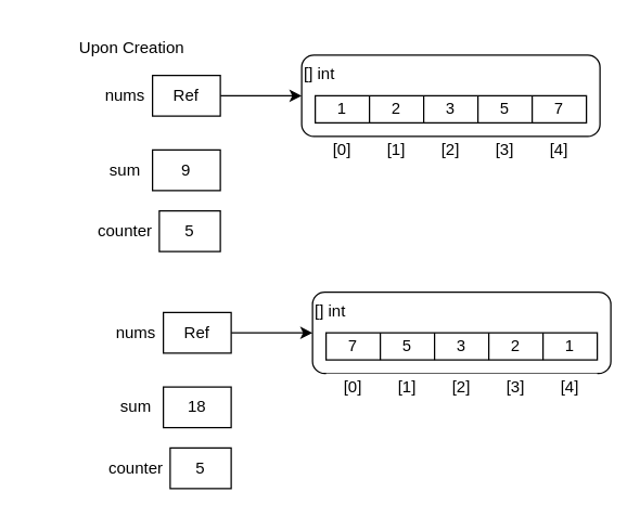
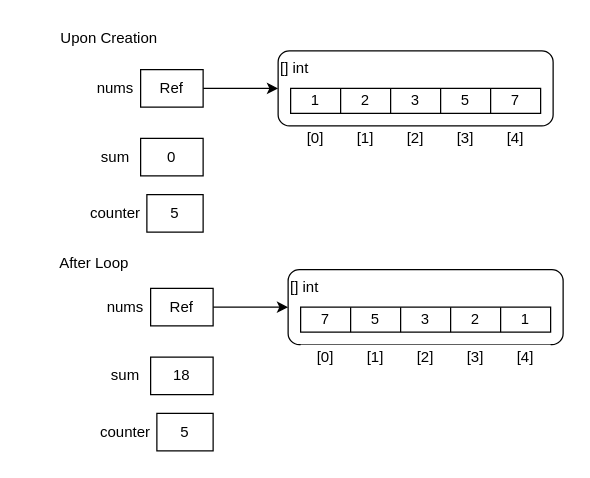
  <mxCell id="0" />
  <mxCell id="1" parent="0" />
  <mxCell id="2" value="[] int" style="rounded=1;whiteSpace=wrap;html=1;align=left;verticalAlign=top;" parent="1" vertex="1"><mxGeometry x="230" y="215" width="220" height="60" as="geometry" /></mxCell>
  <mxCell id="3" value="nums" style="text;html=1;strokeColor=none;fillColor=none;align=center;verticalAlign=middle;whiteSpace=wrap;rounded=0;" parent="1" vertex="1"><mxGeometry x="72" y="60" width="40" height="20" as="geometry" /></mxCell>
  <mxCell id="4" value="" style="edgeStyle=orthogonalEdgeStyle;rounded=0;orthogonalLoop=1;jettySize=auto;html=1;" parent="1" source="5" edge="1"><mxGeometry relative="1" as="geometry"><mxPoint x="222" y="70" as="targetPoint" /></mxGeometry></mxCell>
  <mxCell id="5" value="Ref" style="rounded=0;whiteSpace=wrap;html=1;" parent="1" vertex="1"><mxGeometry x="112" y="55" width="50" height="30" as="geometry" /></mxCell>
  <mxCell id="6" value="" style="group" parent="1" vertex="1" connectable="0"><mxGeometry x="222" y="40" width="220" height="80" as="geometry" /></mxCell>
  <mxCell id="7" value="" style="shape=table;html=1;whiteSpace=wrap;startSize=0;container=1;collapsible=0;childLayout=tableLayout;strokeWidth=1;strokeColor=none;" parent="6" vertex="1"><mxGeometry x="10" y="60" width="200" height="20" as="geometry" /></mxCell>
  <mxCell id="8" value="" style="shape=partialRectangle;html=1;whiteSpace=wrap;collapsible=0;dropTarget=0;pointerEvents=0;fillColor=none;top=0;left=0;bottom=0;right=0;points=[[0,0.5],[1,0.5]];portConstraint=eastwest;" parent="7" vertex="1"><mxGeometry width="200" height="20" as="geometry" /></mxCell>
  <mxCell id="9" value="[0]" style="shape=partialRectangle;html=1;whiteSpace=wrap;connectable=0;overflow=hidden;fillColor=none;top=0;left=0;bottom=0;right=0;" parent="8" vertex="1"><mxGeometry width="40" height="20" as="geometry" /></mxCell>
  <mxCell id="10" value="[1]" style="shape=partialRectangle;html=1;whiteSpace=wrap;connectable=0;overflow=hidden;fillColor=none;top=0;left=0;bottom=0;right=0;" parent="8" vertex="1"><mxGeometry x="40" width="40" height="20" as="geometry" /></mxCell>
  <mxCell id="11" value="[2]" style="shape=partialRectangle;html=1;whiteSpace=wrap;connectable=0;overflow=hidden;fillColor=none;top=0;left=0;bottom=0;right=0;" parent="8" vertex="1"><mxGeometry x="80" width="40" height="20" as="geometry" /></mxCell>
  <mxCell id="12" value="[3]" style="shape=partialRectangle;html=1;whiteSpace=wrap;connectable=0;overflow=hidden;fillColor=none;top=0;left=0;bottom=0;right=0;" parent="8" vertex="1"><mxGeometry x="120" width="40" height="20" as="geometry" /></mxCell>
  <mxCell id="13" value="[4]" style="shape=partialRectangle;html=1;whiteSpace=wrap;connectable=0;overflow=hidden;fillColor=none;top=0;left=0;bottom=0;right=0;" parent="8" vertex="1"><mxGeometry x="160" width="40" height="20" as="geometry" /></mxCell>
  <mxCell id="14" value="[] int" style="rounded=1;whiteSpace=wrap;html=1;align=left;verticalAlign=top;" parent="1" vertex="1"><mxGeometry x="222" y="40" width="220" height="60" as="geometry" /></mxCell>
  <mxCell id="15" value="" style="shape=table;html=1;whiteSpace=wrap;startSize=0;container=1;collapsible=0;childLayout=tableLayout;" parent="1" vertex="1"><mxGeometry x="232" y="70" width="200" height="20" as="geometry" /></mxCell>
  <mxCell id="16" value="" style="shape=partialRectangle;html=1;whiteSpace=wrap;collapsible=0;dropTarget=0;pointerEvents=0;fillColor=none;top=0;left=0;bottom=0;right=0;points=[[0,0.5],[1,0.5]];portConstraint=eastwest;" parent="15" vertex="1"><mxGeometry width="200" height="20" as="geometry" /></mxCell>
  <mxCell id="17" value="1" style="shape=partialRectangle;html=1;whiteSpace=wrap;connectable=0;overflow=hidden;fillColor=none;top=0;left=0;bottom=0;right=0;" parent="16" vertex="1"><mxGeometry width="40" height="20" as="geometry" /></mxCell>
  <mxCell id="18" value="2" style="shape=partialRectangle;html=1;whiteSpace=wrap;connectable=0;overflow=hidden;fillColor=none;top=0;left=0;bottom=0;right=0;" parent="16" vertex="1"><mxGeometry x="40" width="40" height="20" as="geometry" /></mxCell>
  <mxCell id="19" value="3" style="shape=partialRectangle;html=1;whiteSpace=wrap;connectable=0;overflow=hidden;fillColor=none;top=0;left=0;bottom=0;right=0;" parent="16" vertex="1"><mxGeometry x="80" width="40" height="20" as="geometry" /></mxCell>
  <mxCell id="20" value="5" style="shape=partialRectangle;html=1;whiteSpace=wrap;connectable=0;overflow=hidden;fillColor=none;top=0;left=0;bottom=0;right=0;" parent="16" vertex="1"><mxGeometry x="120" width="40" height="20" as="geometry" /></mxCell>
  <mxCell id="21" value="7" style="shape=partialRectangle;html=1;whiteSpace=wrap;connectable=0;overflow=hidden;fillColor=none;top=0;left=0;bottom=0;right=0;" parent="16" vertex="1"><mxGeometry x="160" width="40" height="20" as="geometry" /></mxCell>
- <mxCell id="22" value="9" style="rounded=0;whiteSpace=wrap;html=1;" parent="1" vertex="1"><mxGeometry x="112" y="110" width="50" height="30" as="geometry" /></mxCell>
+ <mxCell id="22" value="0" style="rounded=0;whiteSpace=wrap;html=1;" parent="1" vertex="1"><mxGeometry x="112" y="110" width="50" height="30" as="geometry" /></mxCell>
  <mxCell id="23" value="sum" style="text;html=1;strokeColor=none;fillColor=none;align=center;verticalAlign=middle;whiteSpace=wrap;rounded=0;" parent="1" vertex="1"><mxGeometry x="72" y="115" width="40" height="20" as="geometry" /></mxCell>
  <mxCell id="24" value="counter" style="text;html=1;strokeColor=none;fillColor=none;align=center;verticalAlign=middle;whiteSpace=wrap;rounded=0;" parent="1" vertex="1"><mxGeometry x="72" y="160" width="40" height="20" as="geometry" /></mxCell>
  <mxCell id="25" value="5" style="rounded=0;whiteSpace=wrap;html=1;" parent="1" vertex="1"><mxGeometry x="117" y="155" width="45" height="30" as="geometry" /></mxCell>
- <mxCell id="26" value="Upon Creation" style="text;html=1;strokeColor=none;fillColor=none;align=center;verticalAlign=middle;whiteSpace=wrap;rounded=0;" parent="1" vertex="1"><mxGeometry x="42" y="25" width="110" height="20" as="geometry" /></mxCell>
+ <mxCell id="26" value="Upon Creation" style="text;html=1;strokeColor=none;fillColor=none;align=center;verticalAlign=middle;whiteSpace=wrap;rounded=0;" parent="1" vertex="1"><mxGeometry x="32" y="20" width="110" height="20" as="geometry" /></mxCell>
+ <mxCell id="27" value="After Loop" style="text;html=1;strokeColor=none;fillColor=none;align=center;verticalAlign=middle;whiteSpace=wrap;rounded=0;" parent="1" vertex="1"><mxGeometry x="20" y="200" width="110" height="20" as="geometry" /></mxCell>
  <mxCell id="28" value="nums" style="text;html=1;strokeColor=none;fillColor=none;align=center;verticalAlign=middle;whiteSpace=wrap;rounded=0;" parent="1" vertex="1"><mxGeometry x="80" y="235" width="40" height="20" as="geometry" /></mxCell>
  <mxCell id="29" value="" style="edgeStyle=orthogonalEdgeStyle;rounded=0;orthogonalLoop=1;jettySize=auto;html=1;" parent="1" source="30" edge="1"><mxGeometry relative="1" as="geometry"><mxPoint x="230" y="245" as="targetPoint" /></mxGeometry></mxCell>
  <mxCell id="30" value="Ref" style="rounded=0;whiteSpace=wrap;html=1;" parent="1" vertex="1"><mxGeometry x="120" y="230" width="50" height="30" as="geometry" /></mxCell>
  <mxCell id="31" value="" style="shape=table;html=1;whiteSpace=wrap;startSize=0;container=1;collapsible=0;childLayout=tableLayout;strokeWidth=1;strokeColor=none;" parent="1" vertex="1"><mxGeometry x="240" y="275" width="200" height="20" as="geometry" /></mxCell>
  <mxCell id="32" value="" style="shape=partialRectangle;html=1;whiteSpace=wrap;collapsible=0;dropTarget=0;pointerEvents=0;fillColor=none;top=0;left=0;bottom=0;right=0;points=[[0,0.5],[1,0.5]];portConstraint=eastwest;" parent="31" vertex="1"><mxGeometry width="200" height="20" as="geometry" /></mxCell>
  <mxCell id="33" value="[0]" style="shape=partialRectangle;html=1;whiteSpace=wrap;connectable=0;overflow=hidden;fillColor=none;top=0;left=0;bottom=0;right=0;" parent="32" vertex="1"><mxGeometry width="40" height="20" as="geometry" /></mxCell>
  <mxCell id="34" value="[1]" style="shape=partialRectangle;html=1;whiteSpace=wrap;connectable=0;overflow=hidden;fillColor=none;top=0;left=0;bottom=0;right=0;" parent="32" vertex="1"><mxGeometry x="40" width="40" height="20" as="geometry" /></mxCell>
  <mxCell id="35" value="[2]" style="shape=partialRectangle;html=1;whiteSpace=wrap;connectable=0;overflow=hidden;fillColor=none;top=0;left=0;bottom=0;right=0;" parent="32" vertex="1"><mxGeometry x="80" width="40" height="20" as="geometry" /></mxCell>
  <mxCell id="36" value="[3]" style="shape=partialRectangle;html=1;whiteSpace=wrap;connectable=0;overflow=hidden;fillColor=none;top=0;left=0;bottom=0;right=0;" parent="32" vertex="1"><mxGeometry x="120" width="40" height="20" as="geometry" /></mxCell>
  <mxCell id="37" value="[4]" style="shape=partialRectangle;html=1;whiteSpace=wrap;connectable=0;overflow=hidden;fillColor=none;top=0;left=0;bottom=0;right=0;" parent="32" vertex="1"><mxGeometry x="160" width="40" height="20" as="geometry" /></mxCell>
  <mxCell id="38" value="" style="shape=table;html=1;whiteSpace=wrap;startSize=0;container=1;collapsible=0;childLayout=tableLayout;" parent="1" vertex="1"><mxGeometry x="240" y="245" width="200" height="20" as="geometry" /></mxCell>
  <mxCell id="39" value="" style="shape=partialRectangle;html=1;whiteSpace=wrap;collapsible=0;dropTarget=0;pointerEvents=0;fillColor=none;top=0;left=0;bottom=0;right=0;points=[[0,0.5],[1,0.5]];portConstraint=eastwest;" parent="38" vertex="1"><mxGeometry width="200" height="20" as="geometry" /></mxCell>
  <mxCell id="40" value="7" style="shape=partialRectangle;html=1;whiteSpace=wrap;connectable=0;overflow=hidden;fillColor=none;top=0;left=0;bottom=0;right=0;" parent="39" vertex="1"><mxGeometry width="40" height="20" as="geometry" /></mxCell>
  <mxCell id="41" value="5" style="shape=partialRectangle;html=1;whiteSpace=wrap;connectable=0;overflow=hidden;fillColor=none;top=0;left=0;bottom=0;right=0;" parent="39" vertex="1"><mxGeometry x="40" width="40" height="20" as="geometry" /></mxCell>
  <mxCell id="42" value="3" style="shape=partialRectangle;html=1;whiteSpace=wrap;connectable=0;overflow=hidden;fillColor=none;top=0;left=0;bottom=0;right=0;" parent="39" vertex="1"><mxGeometry x="80" width="40" height="20" as="geometry" /></mxCell>
  <mxCell id="43" value="2" style="shape=partialRectangle;html=1;whiteSpace=wrap;connectable=0;overflow=hidden;fillColor=none;top=0;left=0;bottom=0;right=0;" parent="39" vertex="1"><mxGeometry x="120" width="40" height="20" as="geometry" /></mxCell>
  <mxCell id="44" value="1" style="shape=partialRectangle;html=1;whiteSpace=wrap;connectable=0;overflow=hidden;fillColor=none;top=0;left=0;bottom=0;right=0;" parent="39" vertex="1"><mxGeometry x="160" width="40" height="20" as="geometry" /></mxCell>
  <mxCell id="45" value="18" style="rounded=0;whiteSpace=wrap;html=1;" parent="1" vertex="1"><mxGeometry x="120" y="285" width="50" height="30" as="geometry" /></mxCell>
  <mxCell id="46" value="sum" style="text;html=1;strokeColor=none;fillColor=none;align=center;verticalAlign=middle;whiteSpace=wrap;rounded=0;" parent="1" vertex="1"><mxGeometry x="80" y="290" width="40" height="20" as="geometry" /></mxCell>
  <mxCell id="47" value="counter" style="text;html=1;strokeColor=none;fillColor=none;align=center;verticalAlign=middle;whiteSpace=wrap;rounded=0;" parent="1" vertex="1"><mxGeometry x="80" y="335" width="40" height="20" as="geometry" /></mxCell>
  <mxCell id="48" value="5" style="rounded=0;whiteSpace=wrap;html=1;" parent="1" vertex="1"><mxGeometry x="125" y="330" width="45" height="30" as="geometry" /></mxCell>
